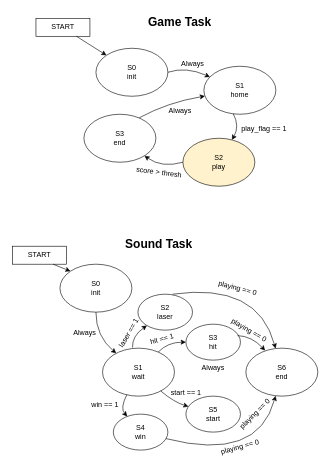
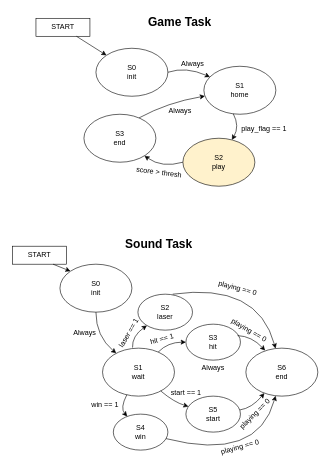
  <mxCell id="0" />
  <mxCell id="1" parent="0" />
  <mxCell id="2" value="START" style="rounded=0;whiteSpace=wrap;html=1;" vertex="1" parent="1"><mxGeometry x="59" y="30" width="90" height="30" as="geometry" /></mxCell>
  <mxCell id="3" value="S0&lt;div&gt;&lt;div&gt;init&lt;/div&gt;&lt;/div&gt;" style="ellipse;whiteSpace=wrap;html=1;" vertex="1" parent="1"><mxGeometry x="159" y="80" width="120" height="80" as="geometry" /></mxCell>
  <mxCell id="4" value="" style="endArrow=classic;html=1;rounded=0;exitX=0.75;exitY=1;exitDx=0;exitDy=0;entryX=0;entryY=0;entryDx=0;entryDy=0;" edge="1" parent="1" source="2" target="3"><mxGeometry width="50" height="50" relative="1" as="geometry"><mxPoint x="399" y="240" as="sourcePoint" /><mxPoint x="449" y="190" as="targetPoint" /></mxGeometry></mxCell>
  <mxCell id="5" value="S1&lt;div&gt;home&lt;/div&gt;" style="ellipse;whiteSpace=wrap;html=1;" vertex="1" parent="1"><mxGeometry x="339" y="110" width="120" height="80" as="geometry" /></mxCell>
  <mxCell id="6" value="S3&lt;div&gt;end&lt;/div&gt;" style="ellipse;whiteSpace=wrap;html=1;" vertex="1" parent="1"><mxGeometry x="139" y="190" width="120" height="80" as="geometry" /></mxCell>
  <mxCell id="7" value="S2&lt;div&gt;play&lt;/div&gt;" style="ellipse;whiteSpace=wrap;html=1;fillColor=#fff2cc;" vertex="1" parent="1"><mxGeometry x="304" y="230" width="120" height="80" as="geometry" /></mxCell>
  <mxCell id="8" value="" style="endArrow=classic;html=1;rounded=0;exitX=1;exitY=0.5;exitDx=0;exitDy=0;flowAnimation=0;curved=1;" edge="1" parent="1" source="3" target="5"><mxGeometry width="50" height="50" relative="1" as="geometry"><mxPoint x="479" y="210" as="sourcePoint" /><mxPoint x="529" y="160" as="targetPoint" /><Array as="points"><mxPoint x="309" y="110" /></Array></mxGeometry></mxCell>
  <mxCell id="9" value="Always" style="text;html=1;align=center;verticalAlign=middle;resizable=0;points=[];autosize=1;strokeColor=none;fillColor=none;" vertex="1" parent="1"><mxGeometry x="290" y="91" width="60" height="30" as="geometry" /></mxCell>
  <mxCell id="10" value="" style="endArrow=classic;html=1;rounded=0;exitX=0.767;exitY=0.075;exitDx=0;exitDy=0;exitPerimeter=0;curved=1;" edge="1" parent="1" source="6" target="5"><mxGeometry width="50" height="50" relative="1" as="geometry"><mxPoint x="399" y="240" as="sourcePoint" /><mxPoint x="449" y="190" as="targetPoint" /><Array as="points"><mxPoint x="279" y="170" /></Array></mxGeometry></mxCell>
  <mxCell id="11" value="Always" style="text;html=1;align=center;verticalAlign=middle;resizable=0;points=[];autosize=1;strokeColor=none;fillColor=none;" vertex="1" parent="1"><mxGeometry x="269" y="170" width="60" height="30" as="geometry" /></mxCell>
  <mxCell id="12" value="" style="endArrow=classic;html=1;rounded=0;exitX=0.408;exitY=0.988;exitDx=0;exitDy=0;exitPerimeter=0;curved=1;" edge="1" parent="1" source="5" target="7"><mxGeometry width="50" height="50" relative="1" as="geometry"><mxPoint x="509" y="240" as="sourcePoint" /><mxPoint x="559" y="190" as="targetPoint" /><Array as="points"><mxPoint x="399" y="210" /></Array></mxGeometry></mxCell>
  <mxCell id="13" value="play_flag == 1" style="text;html=1;align=center;verticalAlign=middle;resizable=0;points=[];autosize=1;strokeColor=none;fillColor=none;" vertex="1" parent="1"><mxGeometry x="389" y="200" width="100" height="30" as="geometry" /></mxCell>
  <mxCell id="14" value="" style="endArrow=classic;html=1;rounded=0;exitX=0;exitY=0.5;exitDx=0;exitDy=0;curved=1;" edge="1" parent="1" source="7" target="6"><mxGeometry width="50" height="50" relative="1" as="geometry"><mxPoint x="399" y="240" as="sourcePoint" /><mxPoint x="449" y="190" as="targetPoint" /><Array as="points"><mxPoint x="269" y="280" /></Array></mxGeometry></mxCell>
  <mxCell id="15" value="score &amp;gt; thresh" style="text;html=1;align=center;verticalAlign=middle;resizable=0;points=[];autosize=1;strokeColor=none;fillColor=none;rotation=7.5;" vertex="1" parent="1"><mxGeometry x="214" y="272" width="100" height="30" as="geometry" /></mxCell>
  <mxCell id="16" value="Game Task" style="text;html=1;align=center;verticalAlign=middle;whiteSpace=wrap;rounded=0;fontSize=20;fontStyle=1" vertex="1" parent="1"><mxGeometry x="229" y="20" width="140" height="30" as="geometry" /></mxCell>
  <mxCell id="17" value="START" style="rounded=0;whiteSpace=wrap;html=1;" vertex="1" parent="1"><mxGeometry x="20" y="410" width="90" height="30" as="geometry" /></mxCell>
  <mxCell id="18" value="S0&lt;div&gt;&lt;div&gt;init&lt;/div&gt;&lt;/div&gt;" style="ellipse;whiteSpace=wrap;html=1;" vertex="1" parent="1"><mxGeometry x="99" y="440" width="120" height="80" as="geometry" /></mxCell>
  <mxCell id="19" value="" style="endArrow=classic;html=1;rounded=0;exitX=0.75;exitY=1;exitDx=0;exitDy=0;entryX=0;entryY=0;entryDx=0;entryDy=0;" edge="1" parent="1" source="17" target="18"><mxGeometry width="50" height="50" relative="1" as="geometry"><mxPoint x="409" y="580" as="sourcePoint" /><mxPoint x="459" y="530" as="targetPoint" /></mxGeometry></mxCell>
  <mxCell id="20" value="S1&lt;div&gt;wait&lt;/div&gt;" style="ellipse;whiteSpace=wrap;html=1;" vertex="1" parent="1"><mxGeometry x="170" y="580" width="120" height="80" as="geometry" /></mxCell>
  <mxCell id="21" value="Sound Task" style="text;html=1;align=center;verticalAlign=middle;whiteSpace=wrap;rounded=0;fontSize=20;fontStyle=1" vertex="1" parent="1"><mxGeometry x="194" y="390" width="140" height="30" as="geometry" /></mxCell>
  <mxCell id="22" value="S6&lt;div&gt;end&lt;/div&gt;" style="ellipse;whiteSpace=wrap;html=1;" vertex="1" parent="1"><mxGeometry x="409" y="580" width="120" height="80" as="geometry" /></mxCell>
  <mxCell id="23" value="S2&lt;div&gt;laser&lt;/div&gt;" style="ellipse;whiteSpace=wrap;html=1;" vertex="1" parent="1"><mxGeometry x="229" y="490" width="91" height="60" as="geometry" /></mxCell>
  <mxCell id="24" value="S3&lt;div&gt;hit&lt;/div&gt;" style="ellipse;whiteSpace=wrap;html=1;" vertex="1" parent="1"><mxGeometry x="309" y="540" width="91" height="60" as="geometry" /></mxCell>
  <mxCell id="25" value="S4&lt;div&gt;win&lt;/div&gt;" style="ellipse;whiteSpace=wrap;html=1;" vertex="1" parent="1"><mxGeometry x="188" y="690" width="91" height="60" as="geometry" /></mxCell>
  <mxCell id="26" value="S5&lt;div&gt;start&lt;/div&gt;" style="ellipse;whiteSpace=wrap;html=1;" vertex="1" parent="1"><mxGeometry x="309" y="660" width="91" height="60" as="geometry" /></mxCell>
  <mxCell id="27" style="edgeStyle=orthogonalEdgeStyle;rounded=0;orthogonalLoop=1;jettySize=auto;html=1;exitX=0.5;exitY=1;exitDx=0;exitDy=0;" edge="1" parent="1" source="24" target="24"><mxGeometry relative="1" as="geometry" /></mxCell>
  <mxCell id="28" value="" style="endArrow=classic;html=1;rounded=0;exitX=0.5;exitY=1;exitDx=0;exitDy=0;curved=1;" edge="1" parent="1" source="18" target="20"><mxGeometry width="50" height="50" relative="1" as="geometry"><mxPoint x="399" y="640" as="sourcePoint" /><mxPoint x="159" y="600" as="targetPoint" /><Array as="points"><mxPoint x="159" y="560" /></Array></mxGeometry></mxCell>
  <mxCell id="29" value="" style="endArrow=classic;html=1;rounded=0;exitX=0.417;exitY=-0.012;exitDx=0;exitDy=0;exitPerimeter=0;curved=1;" edge="1" parent="1" source="20" target="23"><mxGeometry width="50" height="50" relative="1" as="geometry"><mxPoint x="399" y="640" as="sourcePoint" /><mxPoint x="449" y="590" as="targetPoint" /><Array as="points"><mxPoint x="219" y="560" /></Array></mxGeometry></mxCell>
  <mxCell id="30" value="" style="endArrow=classic;html=1;rounded=0;exitX=0.637;exitY=0;exitDx=0;exitDy=0;exitPerimeter=0;curved=1;" edge="1" parent="1" source="23" target="22"><mxGeometry width="50" height="50" relative="1" as="geometry"><mxPoint x="399" y="640" as="sourcePoint" /><mxPoint x="449" y="590" as="targetPoint" /><Array as="points"><mxPoint x="429" y="470" /></Array></mxGeometry></mxCell>
  <mxCell id="31" value="" style="endArrow=classic;html=1;rounded=0;exitX=0.945;exitY=0.317;exitDx=0;exitDy=0;exitPerimeter=0;entryX=0.267;entryY=0.05;entryDx=0;entryDy=0;entryPerimeter=0;curved=1;" edge="1" parent="1" source="24" target="22"><mxGeometry width="50" height="50" relative="1" as="geometry"><mxPoint x="399" y="640" as="sourcePoint" /><mxPoint x="449" y="590" as="targetPoint" /><Array as="points"><mxPoint x="419" y="560" /></Array></mxGeometry></mxCell>
  <mxCell id="32" value="" style="endArrow=classic;html=1;rounded=0;curved=1;" edge="1" parent="1" source="20" target="24"><mxGeometry width="50" height="50" relative="1" as="geometry"><mxPoint x="399" y="640" as="sourcePoint" /><mxPoint x="449" y="590" as="targetPoint" /><Array as="points"><mxPoint x="279" y="570" /></Array></mxGeometry></mxCell>
  <mxCell id="33" value="" style="endArrow=classic;html=1;rounded=0;curved=1;" edge="1" parent="1" source="20" target="25"><mxGeometry width="50" height="50" relative="1" as="geometry"><mxPoint x="399" y="640" as="sourcePoint" /><mxPoint x="449" y="590" as="targetPoint" /><Array as="points"><mxPoint x="199" y="680" /></Array></mxGeometry></mxCell>
  <mxCell id="34" value="" style="endArrow=classic;html=1;rounded=0;curved=1;" edge="1" parent="1" source="20" target="26"><mxGeometry width="50" height="50" relative="1" as="geometry"><mxPoint x="399" y="640" as="sourcePoint" /><mxPoint x="449" y="590" as="targetPoint" /><Array as="points"><mxPoint x="289" y="670" /></Array></mxGeometry></mxCell>
  <mxCell id="35" value="" style="endArrow=classic;html=1;rounded=0;curved=1;" edge="1" parent="1" source="25" target="22"><mxGeometry width="50" height="50" relative="1" as="geometry"><mxPoint x="399" y="640" as="sourcePoint" /><mxPoint x="449" y="590" as="targetPoint" /><Array as="points"><mxPoint x="429" y="770" /></Array></mxGeometry></mxCell>
+ <mxCell id="36" value="" style="endArrow=classic;html=1;rounded=0;curved=1;" edge="1" parent="1" source="26" target="22"><mxGeometry width="50" height="50" relative="1" as="geometry"><mxPoint x="399" y="640" as="sourcePoint" /><mxPoint x="449" y="590" as="targetPoint" /><Array as="points"><mxPoint x="419" y="680" /></Array></mxGeometry></mxCell>
  <mxCell id="37" value="playing == 0" style="text;html=1;align=center;verticalAlign=middle;resizable=0;points=[];autosize=1;strokeColor=none;fillColor=none;rotation=15;" vertex="1" parent="1"><mxGeometry x="350" y="465" width="90" height="30" as="geometry" /></mxCell>
  <mxCell id="38" value="playing == 0" style="text;html=1;align=center;verticalAlign=middle;resizable=0;points=[];autosize=1;strokeColor=none;fillColor=none;rotation=30;" vertex="1" parent="1"><mxGeometry x="369" y="535" width="90" height="30" as="geometry" /></mxCell>
  <mxCell id="39" value="playing == 0" style="text;html=1;align=center;verticalAlign=middle;resizable=0;points=[];autosize=1;strokeColor=none;fillColor=none;rotation=-15;" vertex="1" parent="1"><mxGeometry x="354" y="730" width="90" height="30" as="geometry" /></mxCell>
  <mxCell id="40" value="playing == 0" style="text;html=1;align=center;verticalAlign=middle;resizable=0;points=[];autosize=1;strokeColor=none;fillColor=none;rotation=-45;" vertex="1" parent="1"><mxGeometry x="379" y="675" width="90" height="30" as="geometry" /></mxCell>
  <mxCell id="41" value="Always" style="text;html=1;align=center;verticalAlign=middle;resizable=0;points=[];autosize=1;strokeColor=none;fillColor=none;" vertex="1" parent="1"><mxGeometry x="324" y="598" width="60" height="30" as="geometry" /></mxCell>
  <mxCell id="42" value="laser == 1" style="text;html=1;align=center;verticalAlign=middle;resizable=0;points=[];autosize=1;strokeColor=none;fillColor=none;rotation=-60;" vertex="1" parent="1"><mxGeometry x="174" y="540" width="80" height="30" as="geometry" /></mxCell>
  <mxCell id="43" value="win == 1" style="text;html=1;align=center;verticalAlign=middle;resizable=0;points=[];autosize=1;strokeColor=none;fillColor=none;" vertex="1" parent="1"><mxGeometry x="139" y="660" width="70" height="30" as="geometry" /></mxCell>
  <mxCell id="44" value="hit == 1" style="text;html=1;align=center;verticalAlign=middle;resizable=0;points=[];autosize=1;strokeColor=none;fillColor=none;rotation=-15;" vertex="1" parent="1"><mxGeometry x="239" y="550" width="60" height="30" as="geometry" /></mxCell>
  <mxCell id="45" value="start == 1" style="text;html=1;align=center;verticalAlign=middle;resizable=0;points=[];autosize=1;strokeColor=none;fillColor=none;" vertex="1" parent="1"><mxGeometry x="274" y="640" width="70" height="30" as="geometry" /></mxCell>
  <mxCell id="46" value="Always" style="text;html=1;align=center;verticalAlign=middle;resizable=0;points=[];autosize=1;strokeColor=none;fillColor=none;" vertex="1" parent="1"><mxGeometry x="110" y="540" width="60" height="30" as="geometry" /></mxCell>
